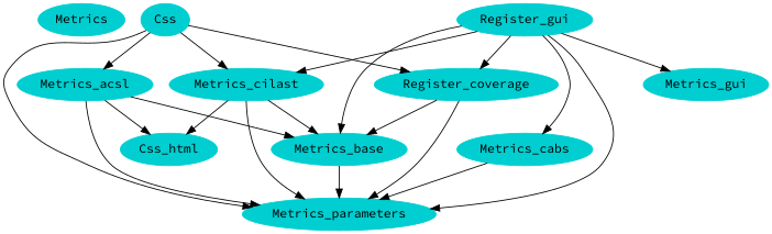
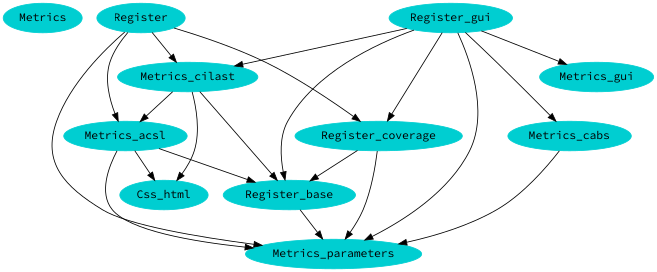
  digraph {
    fontname="Source Code Pro"
    fontsize="12pt"
    rankdir=TB
    node [color=darkturquoise fontname="Source Code Pro" style=filled]
    edge [fontname="Source Code Pro"]
    Metrics
-   Metrics_base
+   Metrics_base [label=Register_base]
    Metrics_parameters
    Metrics_acsl
    Css_html
    Metrics_cabs
    Metrics_cilast
    n8 [label=Register_coverage]
-   Register [label=Css]
+   Register
    Register_gui
    Metrics_gui
    Metrics_base -> Metrics_parameters
    Metrics_acsl -> Metrics_base
    Metrics_acsl -> Metrics_parameters
    Metrics_acsl -> Css_html
    Metrics_cabs -> Metrics_parameters
    Metrics_cilast -> Metrics_base
-   Metrics_cilast -> Metrics_parameters
+   Metrics_cilast -> Metrics_acsl
    Metrics_cilast -> Css_html
    n8 -> Metrics_base
    n8 -> Metrics_parameters
    Register -> Metrics_parameters
    Register -> Metrics_acsl
    Register -> Metrics_cilast
    Register -> n8
    Register_gui -> Metrics_base
    Register_gui -> Metrics_parameters
    Register_gui -> Metrics_cabs
    Register_gui -> Metrics_cilast
    Register_gui -> n8
    Register_gui -> Metrics_gui
  }
